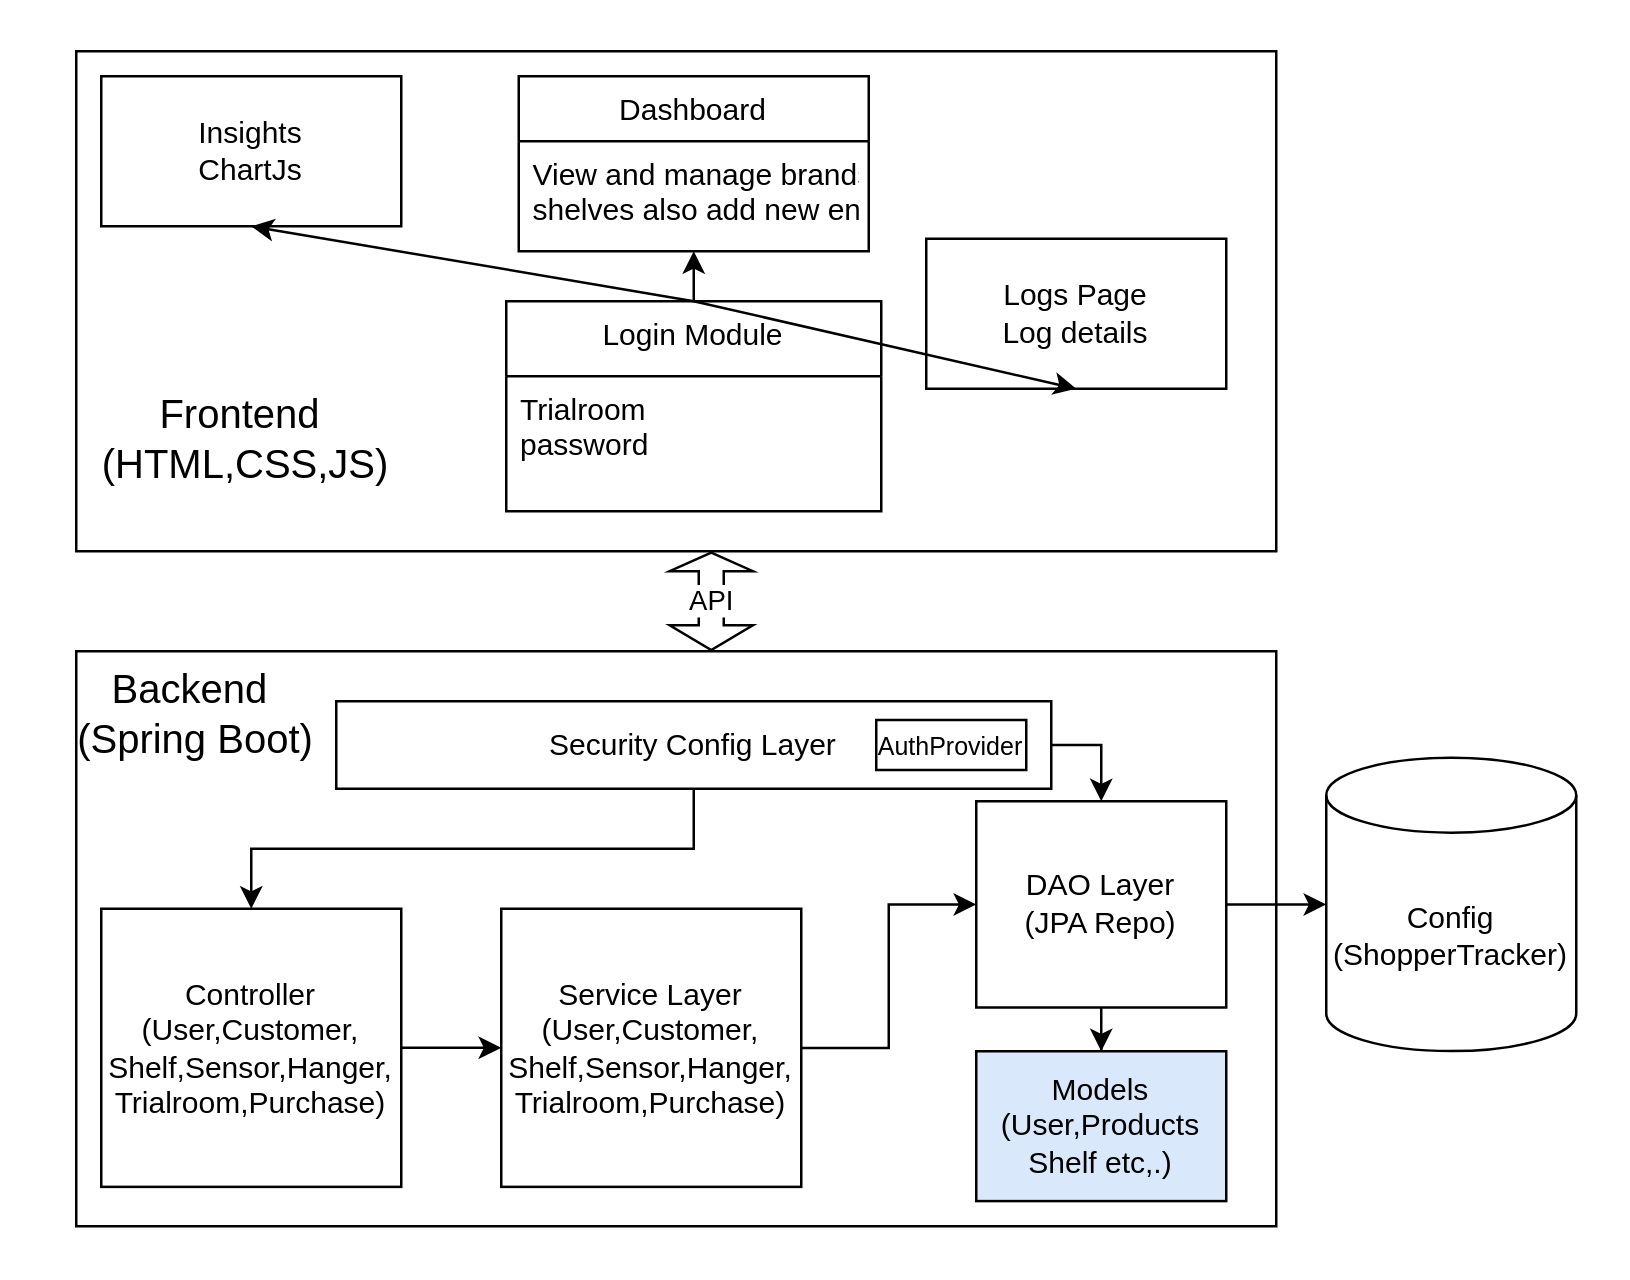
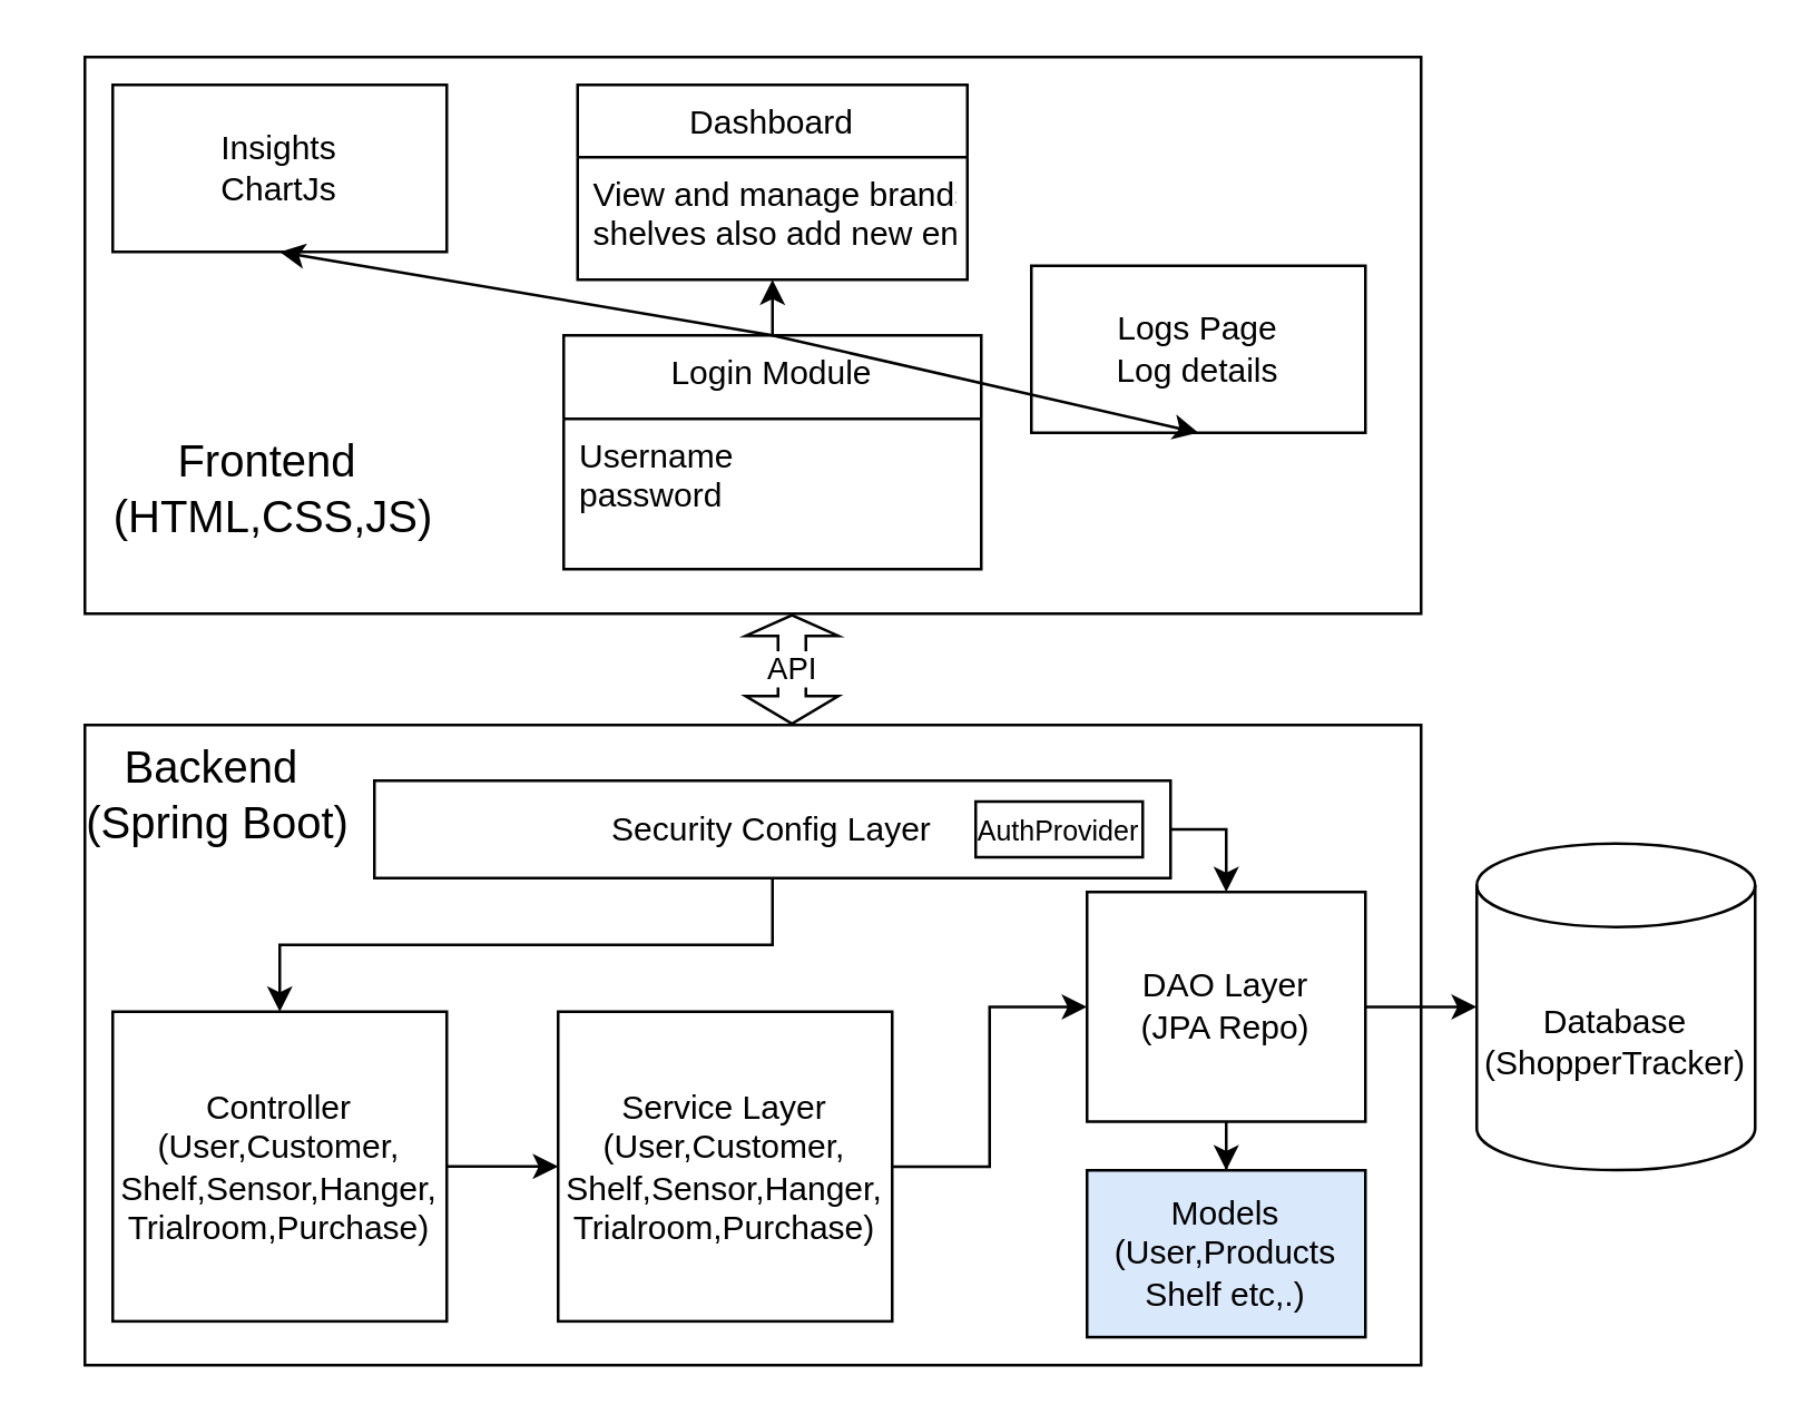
  <mxCell id="0" />
  <mxCell id="1" parent="0" />
- <mxCell id="2" value="Config&lt;div&gt;(ShopperTracker)&lt;/div&gt;" style="shape=cylinder3;whiteSpace=wrap;html=1;boundedLbl=1;backgroundOutline=1;size=15;" parent="1" vertex="1"><mxGeometry x="530" y="302.56" width="100" height="117.38" as="geometry" /></mxCell>
+ <mxCell id="2" value="Database&lt;div&gt;(ShopperTracker)&lt;/div&gt;" style="shape=cylinder3;whiteSpace=wrap;html=1;boundedLbl=1;backgroundOutline=1;size=15;" parent="1" vertex="1"><mxGeometry x="530" y="302.56" width="100" height="117.38" as="geometry" /></mxCell>
  <mxCell id="3" value="" style="rounded=0;whiteSpace=wrap;html=1;" parent="1" vertex="1"><mxGeometry x="30" y="20" width="480" height="200" as="geometry" /></mxCell>
  <mxCell id="4" value="Login Module" style="swimlane;fontStyle=0;align=center;verticalAlign=top;childLayout=stackLayout;horizontal=1;startSize=30;horizontalStack=0;resizeParent=1;resizeLast=0;collapsible=1;marginBottom=0;rounded=0;shadow=0;strokeWidth=1;movable=1;resizable=1;rotatable=1;deletable=1;editable=1;locked=0;connectable=1;" parent="1" vertex="1"><mxGeometry x="202" y="120" width="150" height="84" as="geometry"><mxRectangle x="130" y="380" width="160" height="26" as="alternateBounds" /></mxGeometry></mxCell>
- <mxCell id="5" value="Trialroom&#10;password" style="text;align=left;verticalAlign=top;spacingLeft=4;spacingRight=4;overflow=hidden;rotatable=1;points=[[0,0.5],[1,0.5]];portConstraint=eastwest;movable=1;resizable=1;deletable=1;editable=1;locked=0;connectable=1;" parent="4" vertex="1"><mxGeometry y="30" width="150" height="54" as="geometry" /></mxCell>
+ <mxCell id="5" value="Username&#10;password" style="text;align=left;verticalAlign=top;spacingLeft=4;spacingRight=4;overflow=hidden;rotatable=1;points=[[0,0.5],[1,0.5]];portConstraint=eastwest;movable=1;resizable=1;deletable=1;editable=1;locked=0;connectable=1;" parent="4" vertex="1"><mxGeometry y="30" width="150" height="54" as="geometry" /></mxCell>
  <mxCell id="6" value="Insights&lt;div&gt;ChartJs&lt;/div&gt;" style="rounded=0;whiteSpace=wrap;html=1;" parent="1" vertex="1"><mxGeometry x="40" y="30" width="120" height="60" as="geometry" /></mxCell>
  <mxCell id="7" value="Logs Page&lt;div&gt;Log details&lt;/div&gt;" style="rounded=0;whiteSpace=wrap;html=1;" parent="1" vertex="1"><mxGeometry x="370" y="95" width="120" height="60" as="geometry" /></mxCell>
  <mxCell id="8" value="" style="endArrow=classic;html=1;rounded=0;entryX=0.5;entryY=1;entryDx=0;entryDy=0;exitX=0.5;exitY=0;exitDx=0;exitDy=0;" parent="1" source="4" target="6" edge="1"><mxGeometry width="50" height="50" relative="1" as="geometry"><mxPoint x="-60" y="110" as="sourcePoint" /><mxPoint x="-10" y="60" as="targetPoint" /></mxGeometry></mxCell>
  <mxCell id="9" value="" style="endArrow=classic;html=1;rounded=0;exitX=0.5;exitY=0;exitDx=0;exitDy=0;entryX=0.5;entryY=1;entryDx=0;entryDy=0;" parent="1" source="4" target="7" edge="1"><mxGeometry width="50" height="50" relative="1" as="geometry"><mxPoint x="-30" y="90" as="sourcePoint" /><mxPoint x="20" y="40" as="targetPoint" /></mxGeometry></mxCell>
  <mxCell id="10" value="Dashboard" style="swimlane;fontStyle=0;align=center;verticalAlign=top;childLayout=stackLayout;horizontal=1;startSize=26;horizontalStack=0;resizeParent=1;resizeLast=0;collapsible=1;marginBottom=0;rounded=0;shadow=0;strokeWidth=1;movable=1;resizable=1;rotatable=1;deletable=1;editable=1;locked=0;connectable=1;" parent="1" vertex="1"><mxGeometry x="207" y="30" width="140" height="70" as="geometry"><mxRectangle x="130" y="380" width="160" height="26" as="alternateBounds" /></mxGeometry></mxCell>
  <mxCell id="11" value="View and manage brands, &#10;shelves also add new entites." style="text;align=left;verticalAlign=top;spacingLeft=4;spacingRight=4;overflow=hidden;rotatable=1;points=[[0,0.5],[1,0.5]];portConstraint=eastwest;movable=1;resizable=1;deletable=1;editable=1;locked=0;connectable=1;" parent="10" vertex="1"><mxGeometry y="26" width="140" height="44" as="geometry" /></mxCell>
  <mxCell id="12" value="" style="endArrow=classic;html=1;rounded=0;entryX=0.5;entryY=1;entryDx=0;entryDy=0;exitX=0.5;exitY=0;exitDx=0;exitDy=0;" parent="1" source="4" target="10" edge="1"><mxGeometry width="50" height="50" relative="1" as="geometry"><mxPoint x="320" y="100" as="sourcePoint" /><mxPoint x="370" y="50" as="targetPoint" /></mxGeometry></mxCell>
  <mxCell id="13" value="&lt;font style=&quot;font-size: 16px;&quot;&gt;Frontend&amp;nbsp;&lt;/font&gt;&lt;div style=&quot;font-size: 16px;&quot;&gt;&lt;font style=&quot;font-size: 16px;&quot;&gt;(HTML,CSS,JS&lt;span style=&quot;background-color: initial;&quot;&gt;)&lt;/span&gt;&lt;/font&gt;&lt;/div&gt;" style="text;html=1;align=center;verticalAlign=middle;whiteSpace=wrap;rounded=0;" parent="1" vertex="1"><mxGeometry x="50" y="150" width="96" height="50" as="geometry" /></mxCell>
  <mxCell id="14" value="" style="rounded=0;whiteSpace=wrap;html=1;" parent="1" vertex="1"><mxGeometry x="30" y="260" width="480" height="230" as="geometry" /></mxCell>
  <mxCell id="15" value="&lt;font style=&quot;font-size: 16px;&quot;&gt;Backend&amp;nbsp;&lt;/font&gt;&lt;div style=&quot;font-size: 16px;&quot;&gt;&lt;font style=&quot;font-size: 16px;&quot;&gt;(Spring Boot&lt;span style=&quot;background-color: initial;&quot;&gt;)&lt;/span&gt;&lt;/font&gt;&lt;/div&gt;" style="text;html=1;align=center;verticalAlign=middle;whiteSpace=wrap;rounded=0;" parent="1" vertex="1"><mxGeometry x="20" y="260" width="116" height="50" as="geometry" /></mxCell>
  <mxCell id="16" style="edgeStyle=orthogonalEdgeStyle;rounded=0;orthogonalLoop=1;jettySize=auto;html=1;entryX=0.5;entryY=0;entryDx=0;entryDy=0;exitX=1;exitY=0.5;exitDx=0;exitDy=0;" parent="1" source="18" target="23" edge="1"><mxGeometry relative="1" as="geometry" /></mxCell>
  <mxCell id="17" style="edgeStyle=orthogonalEdgeStyle;rounded=0;orthogonalLoop=1;jettySize=auto;html=1;entryX=0.5;entryY=0;entryDx=0;entryDy=0;" parent="1" source="18" target="25" edge="1"><mxGeometry relative="1" as="geometry" /></mxCell>
  <mxCell id="18" value="Security Config Layer" style="rounded=0;whiteSpace=wrap;html=1;" parent="1" vertex="1"><mxGeometry x="134" y="280" width="286" height="35" as="geometry" /></mxCell>
  <mxCell id="19" value="" style="edgeStyle=orthogonalEdgeStyle;rounded=0;orthogonalLoop=1;jettySize=auto;html=1;" parent="1" source="20" target="23" edge="1"><mxGeometry relative="1" as="geometry" /></mxCell>
  <mxCell id="20" value="Service Layer&lt;div&gt;(User,Customer,&lt;/div&gt;&lt;div&gt;Shelf,Sensor,Hanger,&lt;/div&gt;&lt;div&gt;Trialroom,Purchase)&lt;/div&gt;" style="rounded=0;whiteSpace=wrap;html=1;" parent="1" vertex="1"><mxGeometry x="200" y="363" width="120" height="111.25" as="geometry" /></mxCell>
  <mxCell id="21" style="edgeStyle=orthogonalEdgeStyle;rounded=0;orthogonalLoop=1;jettySize=auto;html=1;" parent="1" source="23" target="2" edge="1"><mxGeometry relative="1" as="geometry" /></mxCell>
  <mxCell id="22" value="" style="edgeStyle=orthogonalEdgeStyle;rounded=0;orthogonalLoop=1;jettySize=auto;html=1;" parent="1" source="23" target="29" edge="1"><mxGeometry relative="1" as="geometry" /></mxCell>
  <mxCell id="23" value="&lt;div&gt;DAO Layer&lt;/div&gt;&lt;div&gt;(JPA Repo)&lt;/div&gt;" style="rounded=0;whiteSpace=wrap;html=1;" parent="1" vertex="1"><mxGeometry x="390" y="320" width="100" height="82.5" as="geometry" /></mxCell>
  <mxCell id="24" value="" style="edgeStyle=orthogonalEdgeStyle;rounded=0;orthogonalLoop=1;jettySize=auto;html=1;" parent="1" source="25" target="20" edge="1"><mxGeometry relative="1" as="geometry" /></mxCell>
  <mxCell id="25" value="Controller&lt;div&gt;(User,Customer,&lt;/div&gt;&lt;div&gt;Shelf,Sensor,Hanger,&lt;/div&gt;&lt;div&gt;Trialroom,Purchase)&lt;/div&gt;" style="rounded=0;whiteSpace=wrap;html=1;" parent="1" vertex="1"><mxGeometry x="40" y="363" width="120" height="111.25" as="geometry" /></mxCell>
  <mxCell id="26" value="&lt;font style=&quot;font-size: 10px;&quot;&gt;AuthProvider&lt;/font&gt;" style="rounded=0;whiteSpace=wrap;html=1;" parent="1" vertex="1"><mxGeometry x="350" y="287.5" width="60" height="20" as="geometry" /></mxCell>
  <mxCell id="27" value="" style="shape=flexArrow;endArrow=classic;startArrow=classic;html=1;rounded=0;exitX=0.5;exitY=0;exitDx=0;exitDy=0;endWidth=22.308;endSize=2.154;startWidth=22.308;startSize=2.973;" parent="1" edge="1"><mxGeometry width="100" height="100" relative="1" as="geometry"><mxPoint x="284" y="260" as="sourcePoint" /><mxPoint x="284" y="220" as="targetPoint" /></mxGeometry></mxCell>
  <mxCell id="28" value="API" style="edgeLabel;html=1;align=center;verticalAlign=middle;resizable=0;points=[];" parent="27" vertex="1" connectable="0"><mxGeometry x="0.069" y="2" relative="1" as="geometry"><mxPoint x="1" as="offset" /></mxGeometry></mxCell>
  <mxCell id="29" value="Models&lt;div&gt;(User,Products&lt;/div&gt;&lt;div&gt;Shelf etc,.)&lt;/div&gt;" style="rounded=0;whiteSpace=wrap;html=1;fillColor=#dae8fc;" parent="1" vertex="1"><mxGeometry x="390" y="420" width="100" height="59.94" as="geometry" /></mxCell>
